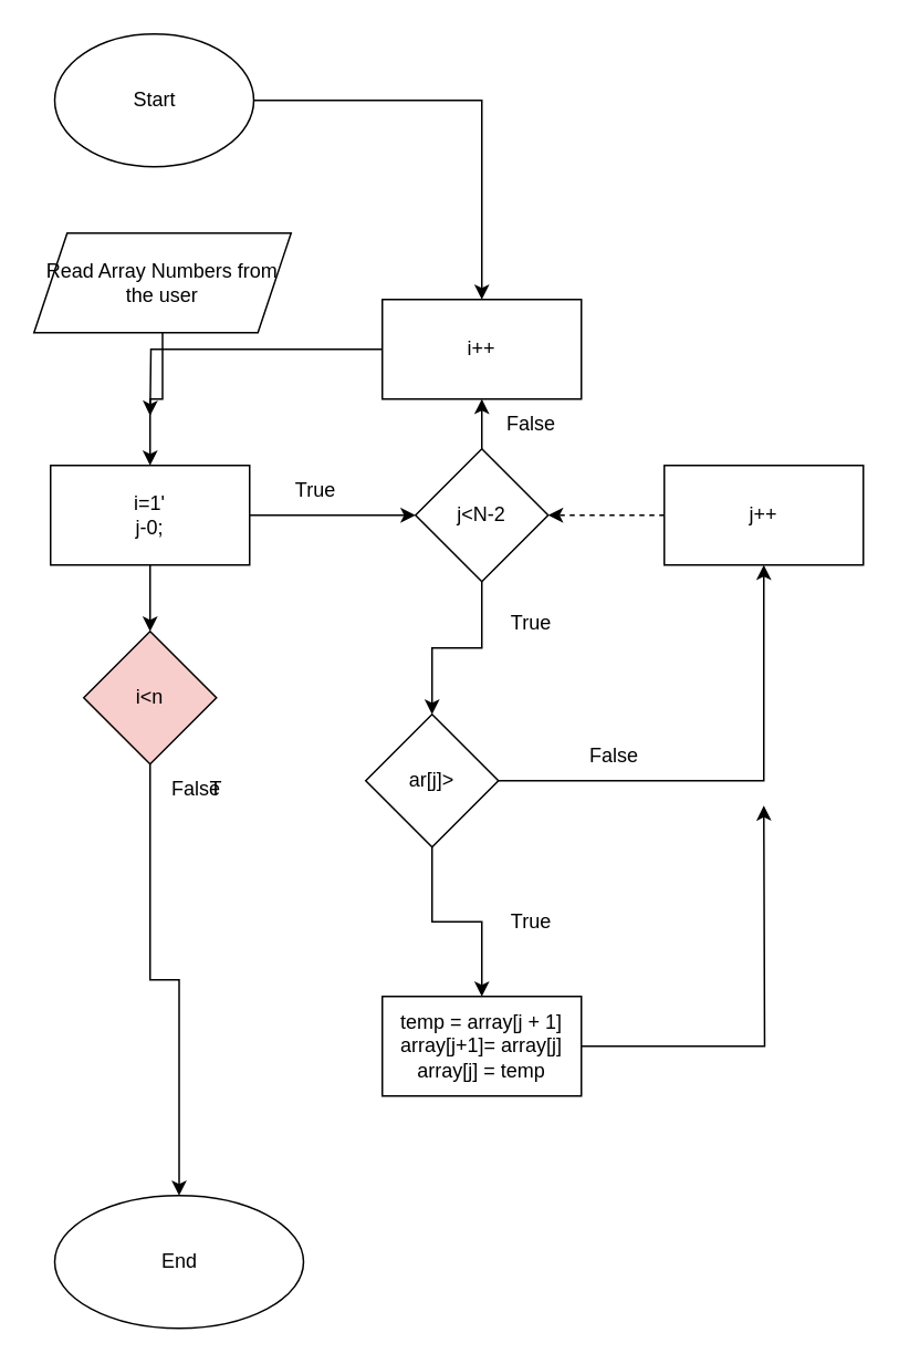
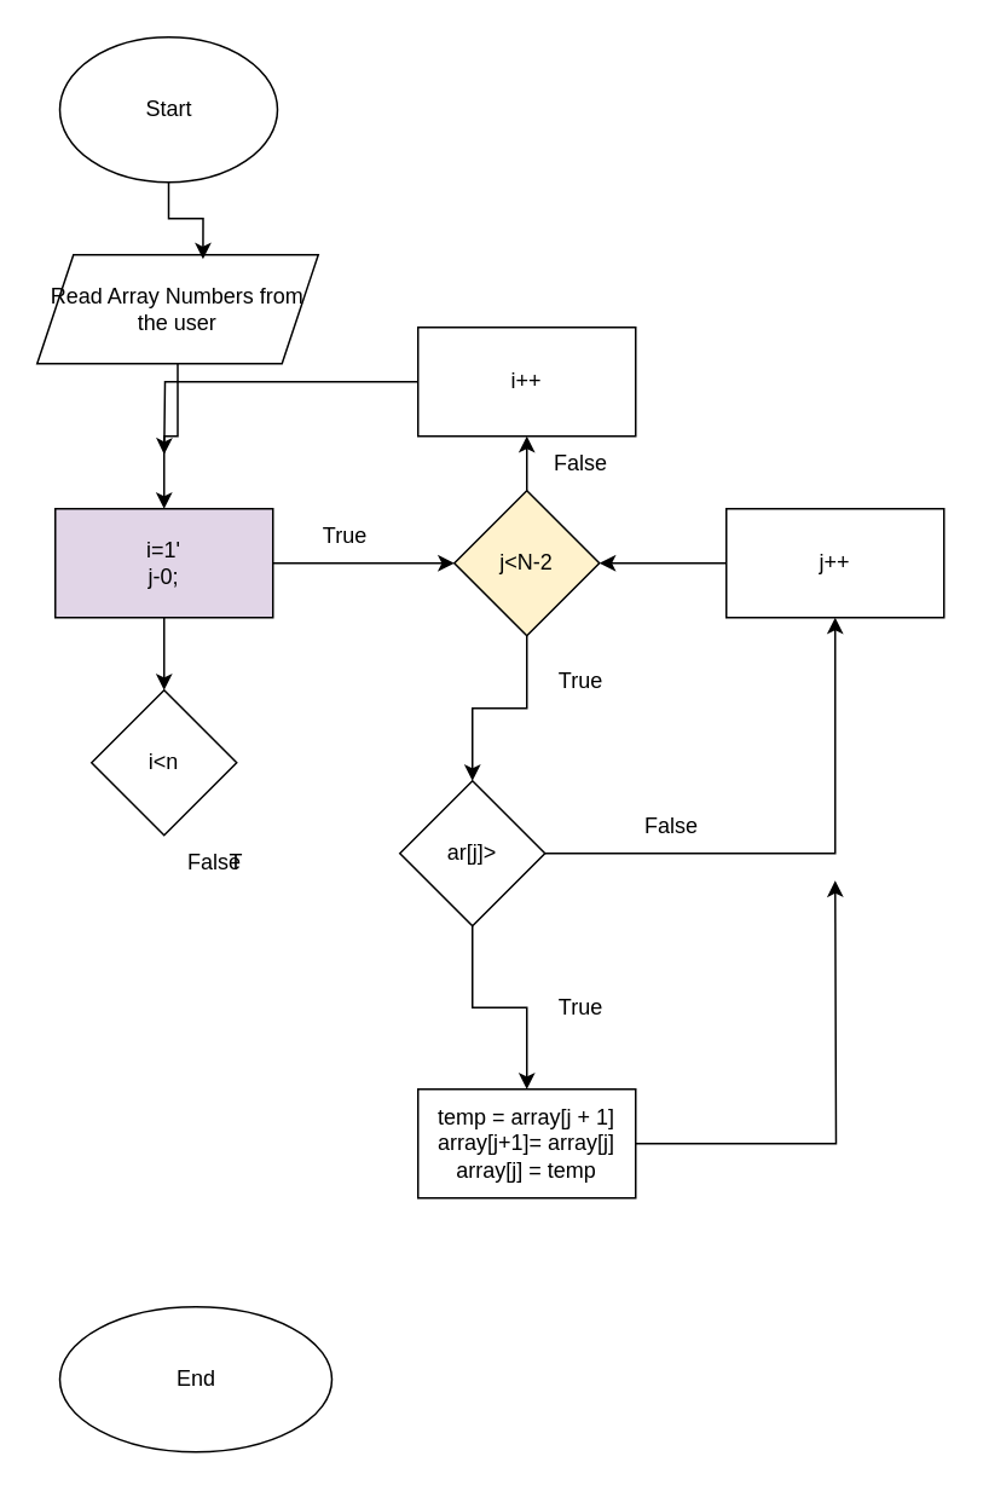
  <mxCell id="0" />
  <mxCell id="1" parent="0" />
  <mxCell id="2" value="Start" style="ellipse;whiteSpace=wrap;html=1;" vertex="1" parent="1"><mxGeometry x="32.5" y="20" width="120" height="80" as="geometry" /></mxCell>
  <mxCell id="3" value="" style="edgeStyle=orthogonalEdgeStyle;rounded=0;orthogonalLoop=1;jettySize=auto;html=1;" edge="1" parent="1" source="4" target="8"><mxGeometry relative="1" as="geometry" /></mxCell>
  <mxCell id="4" value="Read Array Numbers from the user" style="shape=parallelogram;perimeter=parallelogramPerimeter;whiteSpace=wrap;html=1;fixedSize=1;" vertex="1" parent="1"><mxGeometry x="20" y="140" width="155" height="60" as="geometry" /></mxCell>
- <mxCell id="5" style="edgeStyle=orthogonalEdgeStyle;rounded=0;orthogonalLoop=1;jettySize=auto;html=1;" edge="1" parent="1" source="2" target="16"><mxGeometry relative="1" as="geometry" /></mxCell>
+ <mxCell id="5" style="edgeStyle=orthogonalEdgeStyle;rounded=0;orthogonalLoop=1;jettySize=auto;html=1;entryX=0.59;entryY=0.04;entryDx=0;entryDy=0;entryPerimeter=0;" edge="1" parent="1" source="2" target="4"><mxGeometry relative="1" as="geometry" /></mxCell>
  <mxCell id="6" value="" style="edgeStyle=orthogonalEdgeStyle;rounded=0;orthogonalLoop=1;jettySize=auto;html=1;" edge="1" parent="1" source="8" target="10"><mxGeometry relative="1" as="geometry" /></mxCell>
  <mxCell id="7" value="" style="edgeStyle=orthogonalEdgeStyle;rounded=0;orthogonalLoop=1;jettySize=auto;html=1;" edge="1" parent="1" source="8" target="14"><mxGeometry relative="1" as="geometry" /></mxCell>
- <mxCell id="8" value="i=1'&lt;div&gt;j-0;&lt;/div&gt;" style="whiteSpace=wrap;html=1;" vertex="1" parent="1"><mxGeometry x="30" y="280" width="120" height="60" as="geometry" /></mxCell>
- <mxCell id="9" value="" style="edgeStyle=orthogonalEdgeStyle;rounded=0;orthogonalLoop=1;jettySize=auto;html=1;" edge="1" parent="1" source="10" target="11"><mxGeometry relative="1" as="geometry" /></mxCell>
- <mxCell id="10" value="i&amp;lt;n" style="rhombus;whiteSpace=wrap;html=1;fillColor=#f8cecc;" vertex="1" parent="1"><mxGeometry x="50" y="380" width="80" height="80" as="geometry" /></mxCell>
+ <mxCell id="8" value="i=1'&lt;div&gt;j-0;&lt;/div&gt;" style="whiteSpace=wrap;html=1;fillColor=#e1d5e7;" vertex="1" parent="1"><mxGeometry x="30" y="280" width="120" height="60" as="geometry" /></mxCell>
+ <mxCell id="10" value="i&amp;lt;n" style="rhombus;whiteSpace=wrap;html=1;" vertex="1" parent="1"><mxGeometry x="50" y="380" width="80" height="80" as="geometry" /></mxCell>
  <mxCell id="11" value="End" style="ellipse;whiteSpace=wrap;html=1;" vertex="1" parent="1"><mxGeometry x="32.5" y="720" width="150" height="80" as="geometry" /></mxCell>
  <mxCell id="12" value="" style="edgeStyle=orthogonalEdgeStyle;rounded=0;orthogonalLoop=1;jettySize=auto;html=1;" edge="1" parent="1" source="14" target="16"><mxGeometry relative="1" as="geometry" /></mxCell>
  <mxCell id="13" value="" style="edgeStyle=orthogonalEdgeStyle;rounded=0;orthogonalLoop=1;jettySize=auto;html=1;" edge="1" parent="1" source="14" target="19"><mxGeometry relative="1" as="geometry" /></mxCell>
- <mxCell id="14" value="j&amp;lt;N-2" style="rhombus;whiteSpace=wrap;html=1;" vertex="1" parent="1"><mxGeometry x="250" y="270" width="80" height="80" as="geometry" /></mxCell>
+ <mxCell id="14" value="j&amp;lt;N-2" style="rhombus;whiteSpace=wrap;html=1;fillColor=#fff2cc;" vertex="1" parent="1"><mxGeometry x="250" y="270" width="80" height="80" as="geometry" /></mxCell>
  <mxCell id="15" style="edgeStyle=orthogonalEdgeStyle;rounded=0;orthogonalLoop=1;jettySize=auto;html=1;" edge="1" parent="1" source="16"><mxGeometry relative="1" as="geometry"><mxPoint x="90" y="250" as="targetPoint" /></mxGeometry></mxCell>
  <mxCell id="16" value="i++" style="whiteSpace=wrap;html=1;" vertex="1" parent="1"><mxGeometry x="230" y="180" width="120" height="60" as="geometry" /></mxCell>
  <mxCell id="17" value="" style="edgeStyle=orthogonalEdgeStyle;rounded=0;orthogonalLoop=1;jettySize=auto;html=1;" edge="1" parent="1" source="19" target="21"><mxGeometry relative="1" as="geometry" /></mxCell>
  <mxCell id="18" value="" style="edgeStyle=orthogonalEdgeStyle;rounded=0;orthogonalLoop=1;jettySize=auto;html=1;" edge="1" parent="1" source="19" target="23"><mxGeometry relative="1" as="geometry" /></mxCell>
  <mxCell id="19" value="ar[j]&amp;gt;" style="rhombus;whiteSpace=wrap;html=1;" vertex="1" parent="1"><mxGeometry x="220" y="430" width="80" height="80" as="geometry" /></mxCell>
- <mxCell id="20" style="edgeStyle=orthogonalEdgeStyle;rounded=0;orthogonalLoop=1;jettySize=auto;html=1;entryX=1;entryY=0.5;entryDx=0;entryDy=0;dashed=1;" edge="1" parent="1" source="21" target="14"><mxGeometry relative="1" as="geometry" /></mxCell>
+ <mxCell id="20" style="edgeStyle=orthogonalEdgeStyle;rounded=0;orthogonalLoop=1;jettySize=auto;html=1;entryX=1;entryY=0.5;entryDx=0;entryDy=0;" edge="1" parent="1" source="21" target="14"><mxGeometry relative="1" as="geometry" /></mxCell>
  <mxCell id="21" value="j++" style="whiteSpace=wrap;html=1;" vertex="1" parent="1"><mxGeometry x="400" y="280" width="120" height="60" as="geometry" /></mxCell>
  <mxCell id="22" style="edgeStyle=orthogonalEdgeStyle;rounded=0;orthogonalLoop=1;jettySize=auto;html=1;exitX=1;exitY=0.5;exitDx=0;exitDy=0;" edge="1" parent="1" source="23"><mxGeometry relative="1" as="geometry"><mxPoint x="460" y="485" as="targetPoint" /></mxGeometry></mxCell>
  <mxCell id="23" value="temp = array[j + 1] array[j+1]= array[j] array[j] = temp" style="whiteSpace=wrap;html=1;" vertex="1" parent="1"><mxGeometry x="230" y="600" width="120" height="60" as="geometry" /></mxCell>
  <mxCell id="24" value="False" style="text;html=1;align=center;verticalAlign=middle;whiteSpace=wrap;rounded=0;" vertex="1" parent="1"><mxGeometry x="87.5" y="460" width="60" height="30" as="geometry" /></mxCell>
  <mxCell id="25" value="False" style="text;html=1;align=center;verticalAlign=middle;whiteSpace=wrap;rounded=0;" vertex="1" parent="1"><mxGeometry x="340" y="440" width="60" height="30" as="geometry" /></mxCell>
  <mxCell id="26" value="False" style="text;html=1;align=center;verticalAlign=middle;whiteSpace=wrap;rounded=0;" vertex="1" parent="1"><mxGeometry x="290" y="240" width="60" height="30" as="geometry" /></mxCell>
  <mxCell id="27" value="T" style="text;html=1;align=center;verticalAlign=middle;whiteSpace=wrap;rounded=0;" vertex="1" parent="1"><mxGeometry x="100" y="460" width="60" height="30" as="geometry" /></mxCell>
  <mxCell id="28" value="True" style="text;html=1;align=center;verticalAlign=middle;whiteSpace=wrap;rounded=0;" vertex="1" parent="1"><mxGeometry x="160" y="280" width="60" height="30" as="geometry" /></mxCell>
  <mxCell id="29" value="True" style="text;html=1;align=center;verticalAlign=middle;whiteSpace=wrap;rounded=0;" vertex="1" parent="1"><mxGeometry x="290" y="360" width="60" height="30" as="geometry" /></mxCell>
  <mxCell id="30" value="True" style="text;html=1;align=center;verticalAlign=middle;whiteSpace=wrap;rounded=0;" vertex="1" parent="1"><mxGeometry x="290" y="540" width="60" height="30" as="geometry" /></mxCell>
